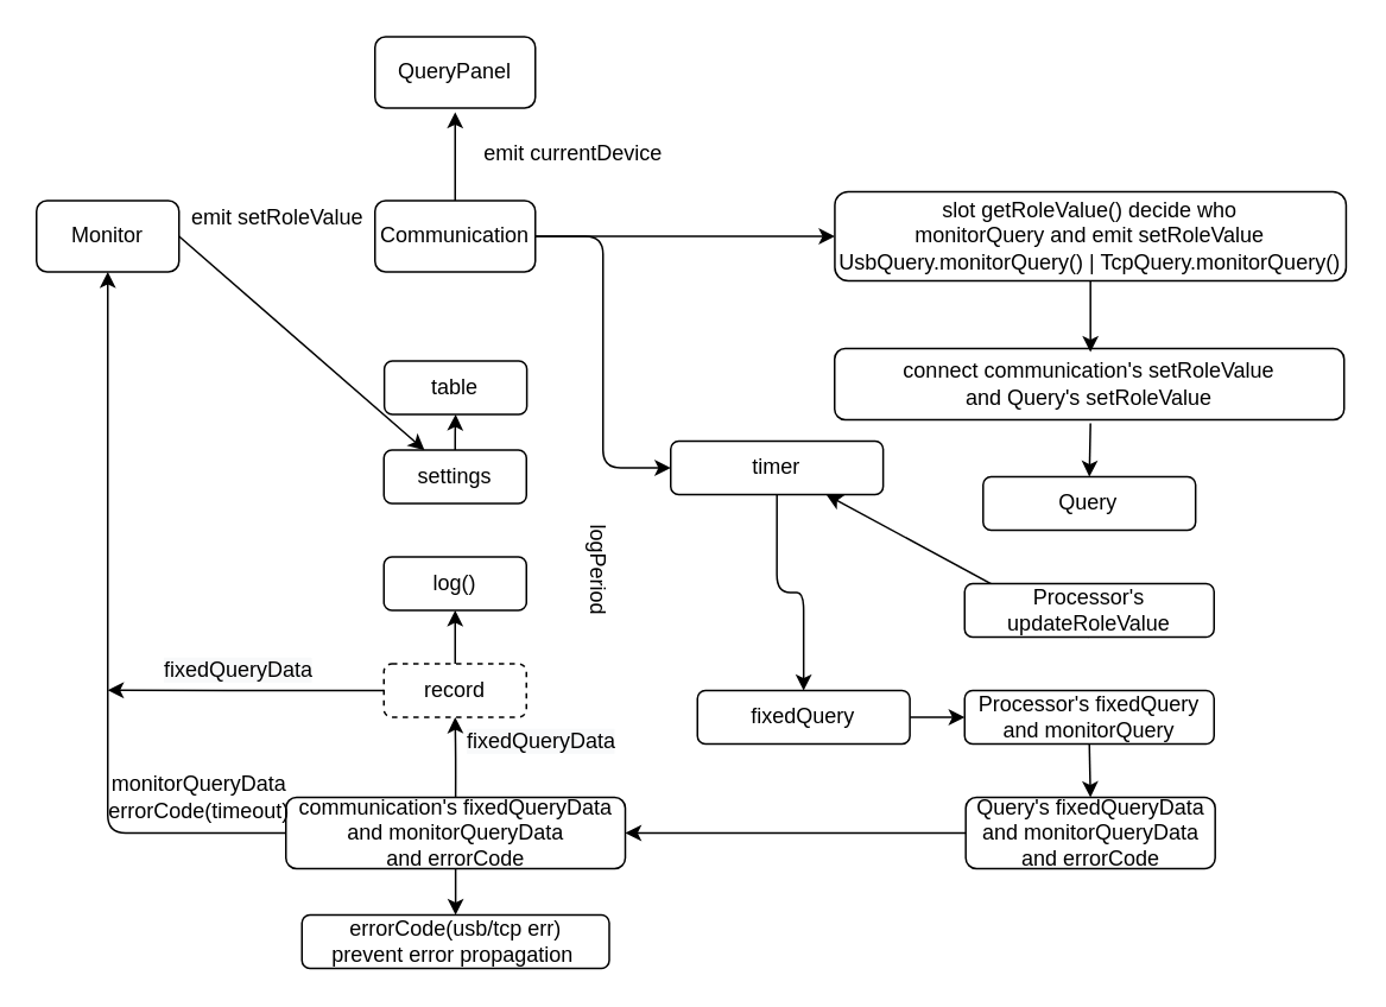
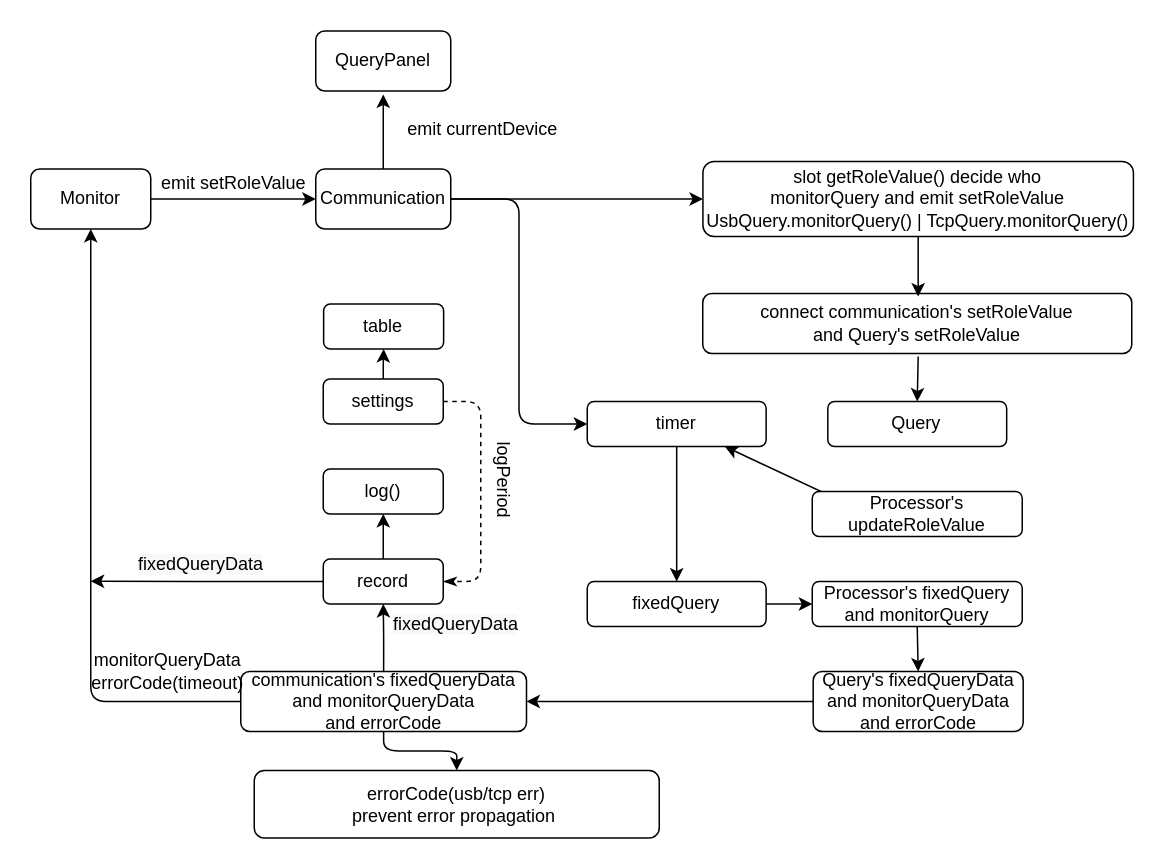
  <mxCell id="0" />
  <mxCell id="1" parent="0" />
- <mxCell id="2" style="edgeStyle=none;html=1;exitX=1;exitY=0.5;exitDx=0;exitDy=0;" parent="1" source="3" target="34" edge="1"><mxGeometry relative="1" as="geometry"><mxPoint x="200" y="132" as="targetPoint" /></mxGeometry></mxCell>
+ <mxCell id="2" style="edgeStyle=none;html=1;exitX=1;exitY=0.5;exitDx=0;exitDy=0;entryX=0;entryY=0.5;entryDx=0;entryDy=0;" parent="1" source="3" target="8" edge="1"><mxGeometry relative="1" as="geometry"><mxPoint x="200" y="132" as="targetPoint" /></mxGeometry></mxCell>
  <mxCell id="3" value="Monitor" style="rounded=1;whiteSpace=wrap;html=1;" parent="1" vertex="1"><mxGeometry x="20" y="112" width="80" height="40" as="geometry" /></mxCell>
  <mxCell id="4" value="emit setRoleValue" style="text;html=1;align=center;verticalAlign=middle;resizable=0;points=[];autosize=1;strokeColor=none;fillColor=none;rounded=1;" parent="1" vertex="1"><mxGeometry x="100" y="112" width="110" height="20" as="geometry" /></mxCell>
  <mxCell id="5" style="edgeStyle=none;html=1;exitX=1;exitY=0.5;exitDx=0;exitDy=0;entryX=0;entryY=0.5;entryDx=0;entryDy=0;" parent="1" source="8" target="13" edge="1"><mxGeometry relative="1" as="geometry"><mxPoint x="340" y="131.833" as="targetPoint" /></mxGeometry></mxCell>
  <mxCell id="6" style="edgeStyle=orthogonalEdgeStyle;html=1;exitX=1;exitY=0.5;exitDx=0;exitDy=0;entryX=0;entryY=0.5;entryDx=0;entryDy=0;" parent="1" source="8" target="38" edge="1"><mxGeometry relative="1" as="geometry" /></mxCell>
  <mxCell id="7" style="edgeStyle=orthogonalEdgeStyle;html=1;exitX=0.5;exitY=0;exitDx=0;exitDy=0;" parent="1" source="8" edge="1"><mxGeometry relative="1" as="geometry"><mxPoint x="255" y="62.333" as="targetPoint" /></mxGeometry></mxCell>
  <mxCell id="8" value="Communication" style="rounded=1;whiteSpace=wrap;html=1;" parent="1" vertex="1"><mxGeometry x="210" y="112" width="90" height="40" as="geometry" /></mxCell>
  <mxCell id="9" style="edgeStyle=none;html=1;exitX=0.5;exitY=1;exitDx=0;exitDy=0;entryX=0.5;entryY=0;entryDx=0;entryDy=0;" parent="1" target="11" edge="1"><mxGeometry relative="1" as="geometry"><mxPoint x="611.62" y="237" as="sourcePoint" /></mxGeometry></mxCell>
  <mxCell id="10" value="connect communication's setRoleValue &lt;br&gt;and Query's setRoleValue" style="rounded=1;whiteSpace=wrap;html=1;" parent="1" vertex="1"><mxGeometry x="468" y="195" width="286" height="40" as="geometry" /></mxCell>
  <mxCell id="11" value="Query" style="rounded=1;whiteSpace=wrap;html=1;" parent="1" vertex="1"><mxGeometry x="551.37" y="267" width="119.25" height="30" as="geometry" /></mxCell>
  <mxCell id="12" style="edgeStyle=none;html=1;exitX=0.5;exitY=1;exitDx=0;exitDy=0;entryX=0.5;entryY=0;entryDx=0;entryDy=0;" parent="1" source="13" edge="1"><mxGeometry relative="1" as="geometry"><mxPoint x="611.62" y="197" as="targetPoint" /></mxGeometry></mxCell>
  <mxCell id="13" value="slot getRoleValue()&amp;nbsp;decide who &lt;br&gt;monitorQuery and emit setRoleValue&lt;br&gt;UsbQuery.monitorQuery() | TcpQuery.monitorQuery()" style="rounded=1;whiteSpace=wrap;html=1;" parent="1" vertex="1"><mxGeometry x="468.12" y="107" width="287" height="50" as="geometry" /></mxCell>
  <mxCell id="14" style="edgeStyle=none;html=1;exitX=0.5;exitY=1;exitDx=0;exitDy=0;" parent="1" source="15" target="38" edge="1"><mxGeometry relative="1" as="geometry" /></mxCell>
  <mxCell id="15" value="Processor's updateRoleValue" style="rounded=1;whiteSpace=wrap;html=1;" parent="1" vertex="1"><mxGeometry x="541" y="327" width="140" height="30" as="geometry" /></mxCell>
  <mxCell id="16" style="edgeStyle=none;html=1;exitX=0.5;exitY=1;exitDx=0;exitDy=0;entryX=0.5;entryY=0;entryDx=0;entryDy=0;" parent="1" source="17" target="19" edge="1"><mxGeometry relative="1" as="geometry" /></mxCell>
  <mxCell id="17" value="Processor's fixedQuery and monitorQuery" style="rounded=1;whiteSpace=wrap;html=1;" parent="1" vertex="1"><mxGeometry x="541" y="387" width="140" height="30" as="geometry" /></mxCell>
  <mxCell id="18" style="edgeStyle=none;html=1;exitX=0;exitY=0.5;exitDx=0;exitDy=0;" parent="1" source="19" target="23" edge="1"><mxGeometry relative="1" as="geometry"><mxPoint x="479.12" y="467" as="targetPoint" /></mxGeometry></mxCell>
  <mxCell id="19" value="Query's fixedQueryData and monitorQueryData&lt;br&gt;and errorCode" style="rounded=1;whiteSpace=wrap;html=1;" parent="1" vertex="1"><mxGeometry x="541.62" y="447" width="140" height="40" as="geometry" /></mxCell>
  <mxCell id="20" style="edgeStyle=orthogonalEdgeStyle;html=1;exitX=0;exitY=0.5;exitDx=0;exitDy=0;entryX=0.5;entryY=1;entryDx=0;entryDy=0;" parent="1" source="23" target="3" edge="1"><mxGeometry relative="1" as="geometry" /></mxCell>
  <mxCell id="21" style="edgeStyle=orthogonalEdgeStyle;html=1;exitX=0.5;exitY=1;exitDx=0;exitDy=0;entryX=0.5;entryY=0;entryDx=0;entryDy=0;" parent="1" source="23" target="25" edge="1"><mxGeometry relative="1" as="geometry" /></mxCell>
  <mxCell id="22" style="edgeStyle=orthogonalEdgeStyle;html=1;exitX=0.5;exitY=0;exitDx=0;exitDy=0;entryX=0.5;entryY=1;entryDx=0;entryDy=0;" parent="1" source="23" target="28" edge="1"><mxGeometry relative="1" as="geometry" /></mxCell>
  <mxCell id="23" value="communication's fixedQueryData and monitorQueryData&lt;br&gt;and errorCode" style="rounded=1;whiteSpace=wrap;html=1;" parent="1" vertex="1"><mxGeometry x="160" y="447" width="190.5" height="40" as="geometry" /></mxCell>
  <mxCell id="24" value="&lt;span&gt;monitor&lt;/span&gt;QueryData&lt;br&gt;errorCode(timeout)" style="text;html=1;align=center;verticalAlign=middle;resizable=0;points=[];autosize=1;strokeColor=none;fillColor=none;rounded=1;" parent="1" vertex="1"><mxGeometry x="55" y="431" width="111" height="32" as="geometry" /></mxCell>
- <mxCell id="25" value="errorCode(usb/tcp err)&lt;br&gt;prevent error propagation&amp;nbsp;" style="rounded=1;whiteSpace=wrap;html=1;" parent="1" vertex="1"><mxGeometry x="169" y="513" width="172.5" height="30" as="geometry" /></mxCell>
+ <mxCell id="25" value="errorCode(usb/tcp err)&lt;br&gt;prevent error propagation&amp;nbsp;" style="rounded=1;whiteSpace=wrap;html=1;" parent="1" vertex="1"><mxGeometry x="169" y="513" width="270" height="45" as="geometry" /></mxCell>
  <mxCell id="26" style="edgeStyle=orthogonalEdgeStyle;html=1;exitX=0;exitY=0.5;exitDx=0;exitDy=0;" parent="1" source="28" edge="1"><mxGeometry relative="1" as="geometry"><mxPoint x="60" y="386.833" as="targetPoint" /></mxGeometry></mxCell>
  <mxCell id="27" style="edgeStyle=orthogonalEdgeStyle;html=1;exitX=0.5;exitY=0;exitDx=0;exitDy=0;entryX=0.5;entryY=1;entryDx=0;entryDy=0;" parent="1" source="28" target="31" edge="1"><mxGeometry relative="1" as="geometry" /></mxCell>
- <mxCell id="28" value="record" style="rounded=1;whiteSpace=wrap;html=1;dashed=1;" parent="1" vertex="1"><mxGeometry x="215" y="372" width="80" height="30" as="geometry" /></mxCell>
+ <mxCell id="28" value="record" style="rounded=1;whiteSpace=wrap;html=1;" parent="1" vertex="1"><mxGeometry x="215" y="372" width="80" height="30" as="geometry" /></mxCell>
  <mxCell id="29" value="&lt;span style=&quot;color: rgb(0, 0, 0); font-family: helvetica; font-size: 12px; font-style: normal; font-weight: 400; letter-spacing: normal; text-align: center; text-indent: 0px; text-transform: none; word-spacing: 0px; background-color: rgb(248, 249, 250); display: inline; float: none;&quot;&gt;fixedQueryData&lt;/span&gt;" style="text;whiteSpace=wrap;html=1;rounded=1;" parent="1" vertex="1"><mxGeometry x="260" y="402" width="110" height="30" as="geometry" /></mxCell>
  <mxCell id="30" value="&lt;span style=&quot;color: rgb(0, 0, 0); font-family: helvetica; font-size: 12px; font-style: normal; font-weight: 400; letter-spacing: normal; text-align: center; text-indent: 0px; text-transform: none; word-spacing: 0px; background-color: rgb(248, 249, 250); display: inline; float: none;&quot;&gt;fixedQueryData&lt;/span&gt;" style="text;whiteSpace=wrap;html=1;rounded=1;" parent="1" vertex="1"><mxGeometry x="90" y="362" width="110" height="20" as="geometry" /></mxCell>
  <mxCell id="31" value="log()" style="rounded=1;whiteSpace=wrap;html=1;" parent="1" vertex="1"><mxGeometry x="215" y="312" width="80" height="30" as="geometry" /></mxCell>
  <mxCell id="32" style="edgeStyle=orthogonalEdgeStyle;html=1;exitX=0.5;exitY=0;exitDx=0;exitDy=0;entryX=0.5;entryY=1;entryDx=0;entryDy=0;" parent="1" source="34" target="35" edge="1"><mxGeometry relative="1" as="geometry" /></mxCell>
+ <mxCell id="33" style="edgeStyle=orthogonalEdgeStyle;html=1;exitX=1;exitY=0.5;exitDx=0;exitDy=0;entryX=1;entryY=0.5;entryDx=0;entryDy=0;dashed=1;endArrow=classicThin;endFill=1;" parent="1" source="34" target="28" edge="1"><mxGeometry relative="1" as="geometry"><Array as="points"><mxPoint x="320" y="267" /><mxPoint x="320" y="387" /></Array></mxGeometry></mxCell>
  <mxCell id="34" value="settings" style="rounded=1;whiteSpace=wrap;html=1;" parent="1" vertex="1"><mxGeometry x="215" y="252" width="80" height="30" as="geometry" /></mxCell>
  <mxCell id="35" value="table" style="rounded=1;whiteSpace=wrap;html=1;" parent="1" vertex="1"><mxGeometry x="215.25" y="202" width="80" height="30" as="geometry" /></mxCell>
  <mxCell id="36" value="logPeriod" style="text;html=1;align=center;verticalAlign=middle;resizable=0;points=[];autosize=1;strokeColor=none;fillColor=none;rotation=90;rounded=1;" parent="1" vertex="1"><mxGeometry x="300" y="309" width="70" height="20" as="geometry" /></mxCell>
  <mxCell id="37" style="edgeStyle=orthogonalEdgeStyle;html=1;exitX=0.5;exitY=1;exitDx=0;exitDy=0;entryX=0.5;entryY=0;entryDx=0;entryDy=0;" parent="1" source="38" target="40" edge="1"><mxGeometry relative="1" as="geometry" /></mxCell>
- <mxCell id="38" value="timer" style="rounded=1;whiteSpace=wrap;html=1;" parent="1" vertex="1"><mxGeometry x="376" y="247" width="119.25" height="30" as="geometry" /></mxCell>
+ <mxCell id="38" value="timer" style="rounded=1;whiteSpace=wrap;html=1;" parent="1" vertex="1"><mxGeometry x="391" y="267" width="119.25" height="30" as="geometry" /></mxCell>
  <mxCell id="39" style="edgeStyle=orthogonalEdgeStyle;html=1;exitX=1;exitY=0.5;exitDx=0;exitDy=0;entryX=0;entryY=0.5;entryDx=0;entryDy=0;" parent="1" source="40" target="17" edge="1"><mxGeometry relative="1" as="geometry" /></mxCell>
  <mxCell id="40" value="fixedQuery" style="rounded=1;whiteSpace=wrap;html=1;" parent="1" vertex="1"><mxGeometry x="391" y="387" width="119.25" height="30" as="geometry" /></mxCell>
  <mxCell id="41" value="QueryPanel" style="rounded=1;whiteSpace=wrap;html=1;" parent="1" vertex="1"><mxGeometry x="210" y="20" width="90" height="40" as="geometry" /></mxCell>
  <mxCell id="42" value="emit currentDevice" style="text;html=1;align=center;verticalAlign=middle;resizable=0;points=[];autosize=1;strokeColor=none;fillColor=none;" parent="1" vertex="1"><mxGeometry x="266" y="77" width="110" height="18" as="geometry" /></mxCell>
